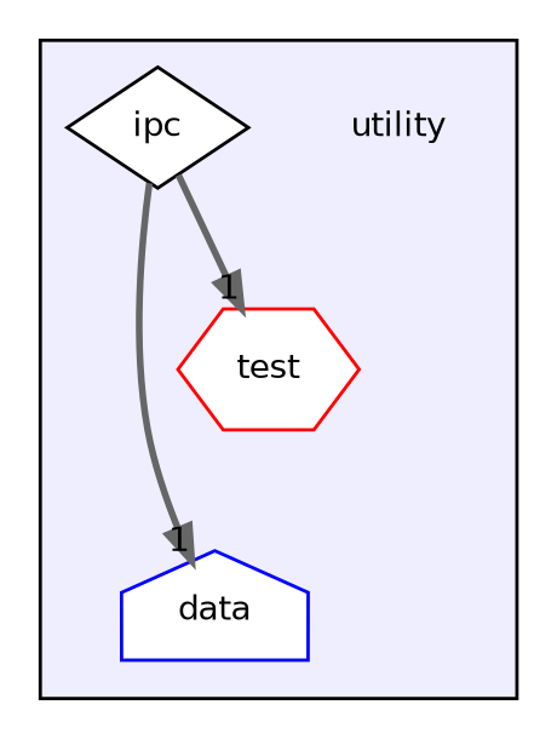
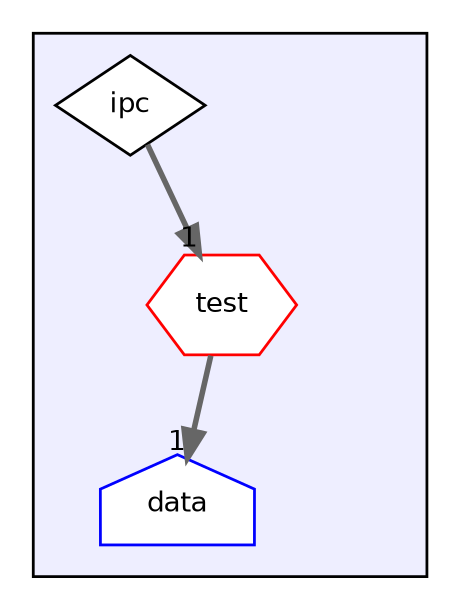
  digraph {
    compound=true
    node [color=blue fontname=Helvetica fontsize=10 fillcolor=white style=filled]
    edge [color=gray40 headlabel=1 labeldistance=1.5 labelfontname=Helvetica labelfontsize=10 style=bold]
-   n1 [label=utility shape=plaintext fillcolor="" style=""]
    n2 [label=data shape=house]
    n3 [color=black label=ipc shape=diamond]
    n4 [color=red label=test shape=hexagon]
    subgraph cluster_1 {
      bgcolor="#eeeeff"
      pencolor=black
-     n1
      n2
      n3
      n4
    }
-   n3 -> n2
+   n4 -> n2
    n3 -> n4
  }
